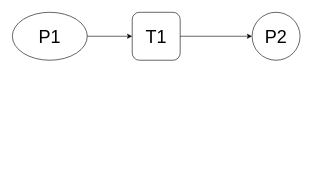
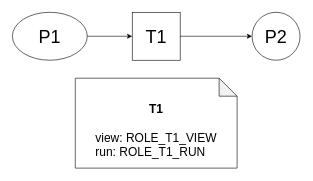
  <mxCell id="0" />
  <mxCell id="1" parent="0" />
- <mxCell id="2" value="T1" style="whiteSpace=wrap;html=1;aspect=fixed;fontSize=30;rounded=1;" vertex="1" parent="1"><mxGeometry x="220" y="20" width="80" height="80" as="geometry" /></mxCell>
+ <mxCell id="2" value="T1" style="whiteSpace=wrap;html=1;aspect=fixed;fontSize=30;" vertex="1" parent="1"><mxGeometry x="220" y="20" width="80" height="80" as="geometry" /></mxCell>
  <mxCell id="3" value="&lt;div style=&quot;font-size: 30px;&quot;&gt;P1&lt;/div&gt;" style="ellipse;whiteSpace=wrap;html=1;aspect=fixed;fontSize=30;" vertex="1" parent="1"><mxGeometry x="20" y="20" width="125" height="80" as="geometry" /></mxCell>
  <mxCell id="4" value="&lt;div style=&quot;font-size: 30px;&quot;&gt;P2&lt;/div&gt;" style="ellipse;whiteSpace=wrap;html=1;aspect=fixed;fontSize=30;" vertex="1" parent="1"><mxGeometry x="420" y="20" width="80" height="80" as="geometry" /></mxCell>
  <mxCell id="5" value="" style="endArrow=classic;html=1;exitX=1;exitY=0.5;exitDx=0;exitDy=0;entryX=0;entryY=0.5;entryDx=0;entryDy=0;" edge="1" parent="1" source="3" target="2"><mxGeometry width="50" height="50" relative="1" as="geometry"><mxPoint x="20" y="170" as="sourcePoint" /><mxPoint x="70" y="120" as="targetPoint" /></mxGeometry></mxCell>
  <mxCell id="6" value="" style="endArrow=classic;html=1;entryX=0;entryY=0.5;entryDx=0;entryDy=0;exitX=1;exitY=0.5;exitDx=0;exitDy=0;" edge="1" parent="1" source="2" target="4"><mxGeometry width="50" height="50" relative="1" as="geometry"><mxPoint x="350" y="110" as="sourcePoint" /><mxPoint x="350" y="10" as="targetPoint" /></mxGeometry></mxCell>
+ <mxCell id="7" value="&lt;div style=&quot;font-size: 20px&quot;&gt;&lt;br style=&quot;font-size: 20px&quot;&gt;&lt;/div&gt;&lt;div style=&quot;font-size: 20px&quot;&gt;&lt;b&gt;T1&lt;/b&gt;&lt;/div&gt;&lt;div style=&quot;font-size: 20px&quot;&gt;&lt;br&gt;&lt;/div&gt;&lt;div style=&quot;font-size: 20px&quot;&gt;view: ROLE_T1_VIEW&lt;/div&gt;&lt;div style=&quot;font-size: 20px&quot; align=&quot;left&quot;&gt;run: ROLE_T1_RUN&lt;/div&gt;" style="shape=note;whiteSpace=wrap;html=1;backgroundOutline=1;darkOpacity=0.05;fontSize=20;align=center;" vertex="1" parent="1"><mxGeometry x="125" y="130" width="270" height="150" as="geometry" /></mxCell>
